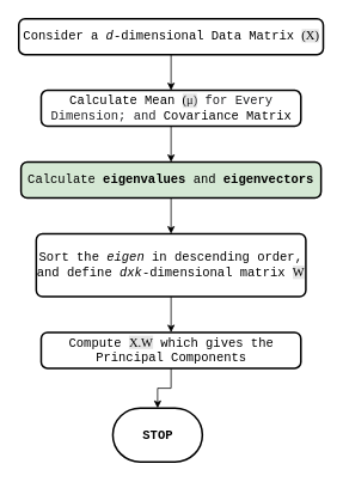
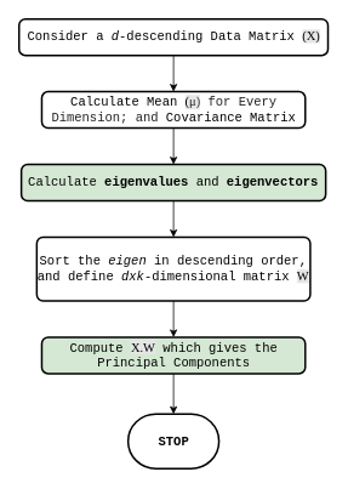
  <mxCell id="0" />
  <mxCell id="1" parent="0" />
  <mxCell id="2" value="" style="edgeStyle=orthogonalEdgeStyle;rounded=0;orthogonalLoop=1;jettySize=auto;html=1;fontFamily=Courier New;fontSize=14;" edge="1" parent="1" source="3" target="7"><mxGeometry relative="1" as="geometry" /></mxCell>
  <mxCell id="3" value="Calculate Mean &lt;span style=&quot;background-color: rgb(230 , 230 , 230)&quot;&gt;&lt;font face=&quot;Georgia&quot;&gt;(&lt;span style=&quot;color: rgb(32 , 33 , 36) ; text-align: left&quot;&gt;μ)&lt;/span&gt;&lt;/font&gt;&lt;/span&gt;&lt;span style=&quot;color: rgb(32 , 33 , 36) ; text-align: left ; background-color: rgb(255 , 255 , 255)&quot;&gt; for Every Dimension; and&amp;nbsp;&lt;/span&gt;Covariance Matrix" style="rounded=1;whiteSpace=wrap;html=1;absoluteArcSize=1;arcSize=14;strokeWidth=2;fontFamily=Courier New;fontSize=14;fontStyle=0" vertex="1" parent="1"><mxGeometry x="45.5" y="100" width="290" height="40" as="geometry" /></mxCell>
  <mxCell id="4" value="" style="edgeStyle=orthogonalEdgeStyle;rounded=0;orthogonalLoop=1;jettySize=auto;html=1;fontFamily=Courier New;fontSize=14;" edge="1" parent="1" source="5" target="3"><mxGeometry relative="1" as="geometry" /></mxCell>
- <mxCell id="5" value="Consider a &lt;i&gt;d&lt;/i&gt;-dimensional Data Matrix &lt;font face=&quot;Georgia&quot; style=&quot;background-color: rgb(230 , 230 , 230)&quot;&gt;(X)&lt;/font&gt;" style="rounded=1;whiteSpace=wrap;html=1;absoluteArcSize=1;arcSize=14;strokeWidth=2;fontFamily=Courier New;fontSize=14;fontStyle=0" vertex="1" parent="1"><mxGeometry x="20.5" y="20" width="340" height="40" as="geometry" /></mxCell>
+ <mxCell id="5" value="Consider a &lt;i&gt;d&lt;/i&gt;-descending Data Matrix &lt;font face=&quot;Georgia&quot; style=&quot;background-color: rgb(230 , 230 , 230)&quot;&gt;(X)&lt;/font&gt;" style="rounded=1;whiteSpace=wrap;html=1;absoluteArcSize=1;arcSize=14;strokeWidth=2;fontFamily=Courier New;fontSize=14;fontStyle=0" vertex="1" parent="1"><mxGeometry x="20.5" y="20" width="340" height="40" as="geometry" /></mxCell>
  <mxCell id="6" value="" style="edgeStyle=orthogonalEdgeStyle;rounded=0;orthogonalLoop=1;jettySize=auto;html=1;fontFamily=Courier New;fontSize=14;" edge="1" parent="1" source="7" target="9"><mxGeometry relative="1" as="geometry" /></mxCell>
  <mxCell id="7" value="Calculate &lt;b&gt;eigenvalues&lt;/b&gt; and &lt;b&gt;eigenvectors&lt;/b&gt;" style="rounded=1;whiteSpace=wrap;html=1;absoluteArcSize=1;arcSize=14;strokeWidth=2;fontFamily=Courier New;fontSize=14;fontStyle=0;fillColor=#d5e8d4;" vertex="1" parent="1"><mxGeometry x="23" y="180" width="335" height="40" as="geometry" /></mxCell>
  <mxCell id="8" value="" style="edgeStyle=orthogonalEdgeStyle;rounded=0;orthogonalLoop=1;jettySize=auto;html=1;fontFamily=Courier New;fontSize=14;" edge="1" parent="1" source="9" target="11"><mxGeometry relative="1" as="geometry" /></mxCell>
  <mxCell id="9" value="Sort the&amp;nbsp;&lt;i&gt;eigen&lt;/i&gt;&amp;nbsp;in descending order, and define &lt;i&gt;dxk&lt;/i&gt;-dimensional matrix &lt;font face=&quot;Georgia&quot; style=&quot;background-color: rgb(230 , 230 , 230)&quot;&gt;W&lt;/font&gt;" style="rounded=1;whiteSpace=wrap;html=1;absoluteArcSize=1;arcSize=14;strokeWidth=2;fontFamily=Courier New;fontSize=14;fontStyle=0" vertex="1" parent="1"><mxGeometry x="40" y="260" width="301" height="70" as="geometry" /></mxCell>
  <mxCell id="10" value="" style="edgeStyle=orthogonalEdgeStyle;rounded=0;orthogonalLoop=1;jettySize=auto;html=1;fontFamily=Courier New;fontSize=14;" edge="1" parent="1" source="11" target="12"><mxGeometry relative="1" as="geometry" /></mxCell>
- <mxCell id="11" value="Compute &lt;font face=&quot;Georgia&quot; style=&quot;background-color: rgb(230 , 230 , 230)&quot;&gt;X.W&lt;/font&gt; which gives the Principal Components" style="rounded=1;whiteSpace=wrap;html=1;absoluteArcSize=1;arcSize=14;strokeWidth=2;fontFamily=Courier New;fontSize=14;fontStyle=0" vertex="1" parent="1"><mxGeometry x="45.5" y="370" width="290" height="40" as="geometry" /></mxCell>
- <mxCell id="12" value="STOP" style="strokeWidth=2;html=1;shape=mxgraph.flowchart.terminator;whiteSpace=wrap;fontFamily=Courier New;fontSize=14;fontStyle=1" vertex="1" parent="1"><mxGeometry x="125.5" y="454.5" width="100" height="60" as="geometry" /></mxCell>
+ <mxCell id="11" value="Compute &lt;font face=&quot;Georgia&quot; style=&quot;background-color: rgb(230 , 230 , 230)&quot;&gt;X.W&lt;/font&gt; which gives the Principal Components" style="rounded=1;whiteSpace=wrap;html=1;absoluteArcSize=1;arcSize=14;strokeWidth=2;fontFamily=Courier New;fontSize=14;fontStyle=0;fillColor=#d5e8d4;" vertex="1" parent="1"><mxGeometry x="45.5" y="370" width="290" height="40" as="geometry" /></mxCell>
+ <mxCell id="12" value="STOP" style="strokeWidth=2;html=1;shape=mxgraph.flowchart.terminator;whiteSpace=wrap;fontFamily=Courier New;fontSize=14;fontStyle=1" vertex="1" parent="1"><mxGeometry x="140.5" y="454.5" width="100" height="60" as="geometry" /></mxCell>
